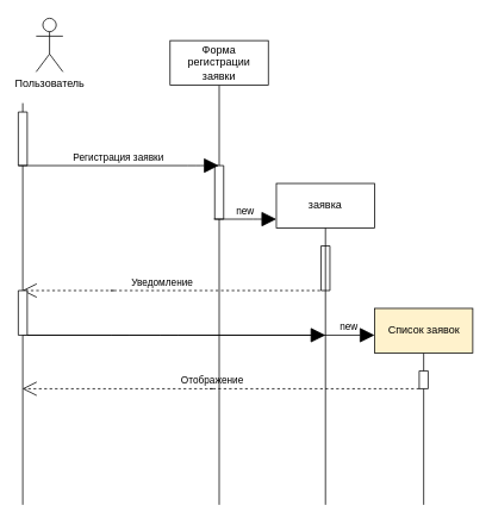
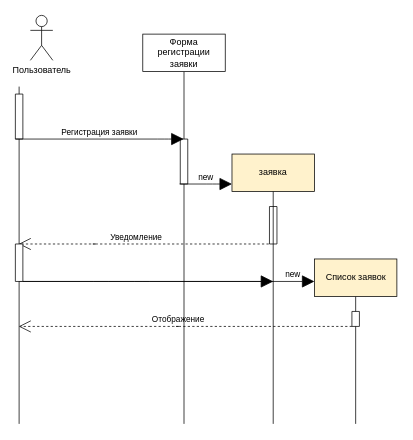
  <mxCell id="0" />
  <mxCell id="1" parent="0" />
  <mxCell id="2" value="Пользователь&lt;br&gt;" style="shape=umlActor;verticalLabelPosition=bottom;verticalAlign=top;html=1;outlineConnect=0;hachureGap=4;pointerEvents=0;" vertex="1" parent="1"><mxGeometry x="40" y="20" width="30" height="60" as="geometry" /></mxCell>
  <mxCell id="3" value="" style="line;strokeWidth=1;direction=south;html=1;perimeter=backbonePerimeter;points=[];outlineConnect=0;hachureGap=4;pointerEvents=0;" vertex="1" parent="1"><mxGeometry x="20" y="115" width="10" height="450" as="geometry" /></mxCell>
  <mxCell id="4" value="" style="verticalLabelPosition=bottom;verticalAlign=top;html=1;shape=mxgraph.basic.rect;fillColor2=none;strokeWidth=1;size=20;indent=5;hachureGap=4;pointerEvents=0;" vertex="1" parent="1"><mxGeometry x="20" y="125" width="10" height="60" as="geometry" /></mxCell>
  <mxCell id="5" value="" style="verticalLabelPosition=bottom;verticalAlign=top;html=1;shape=mxgraph.basic.rect;fillColor2=none;strokeWidth=1;size=20;indent=5;hachureGap=4;pointerEvents=0;" vertex="1" parent="1"><mxGeometry x="20" y="245" width="10" as="geometry" /></mxCell>
  <mxCell id="6" value="" style="verticalLabelPosition=bottom;verticalAlign=top;html=1;shape=mxgraph.basic.rect;fillColor2=none;strokeWidth=1;size=20;indent=5;hachureGap=4;pointerEvents=0;" vertex="1" parent="1"><mxGeometry x="359" y="275" width="10" height="50" as="geometry" /></mxCell>
  <mxCell id="7" value="" style="line;strokeWidth=1;direction=south;html=1;perimeter=backbonePerimeter;points=[];outlineConnect=0;hachureGap=4;pointerEvents=0;" vertex="1" parent="1"><mxGeometry x="240" y="95" width="10" height="470" as="geometry" /></mxCell>
  <mxCell id="8" value="" style="line;strokeWidth=1;direction=south;html=1;perimeter=backbonePerimeter;points=[];outlineConnect=0;hachureGap=4;pointerEvents=0;" vertex="1" parent="1"><mxGeometry x="469" y="395" width="10" height="170" as="geometry" /></mxCell>
  <mxCell id="9" value="" style="verticalLabelPosition=bottom;verticalAlign=top;html=1;shape=mxgraph.basic.rect;fillColor2=none;strokeWidth=1;size=20;indent=5;hachureGap=4;pointerEvents=0;" vertex="1" parent="1"><mxGeometry x="240" y="185" width="10" height="60" as="geometry" /></mxCell>
  <mxCell id="10" value="Форма регистрации заявки" style="html=1;hachureGap=4;pointerEvents=0;strokeWidth=1;align=center;whiteSpace=wrap;" vertex="1" parent="1"><mxGeometry x="190" y="45" width="110" height="50" as="geometry" /></mxCell>
  <mxCell id="11" value="Список заявок" style="html=1;hachureGap=4;pointerEvents=0;strokeWidth=1;fillColor=#fff2cc;" vertex="1" parent="1"><mxGeometry x="419" y="345" width="110" height="50" as="geometry" /></mxCell>
  <mxCell id="12" value="Регистрация заявки" style="html=1;verticalAlign=bottom;labelBackgroundColor=none;endArrow=block;endFill=1;startSize=14;endSize=14;sourcePerimeterSpacing=8;targetPerimeterSpacing=8;" edge="1" parent="1" target="7"><mxGeometry width="160" relative="1" as="geometry"><mxPoint x="20" y="185" as="sourcePoint" /><mxPoint x="180" y="185" as="targetPoint" /><Array as="points"><mxPoint x="220" y="185" /></Array></mxGeometry></mxCell>
  <mxCell id="13" value="Уведомление" style="html=1;verticalAlign=bottom;labelBackgroundColor=none;endArrow=open;endFill=0;dashed=1;startSize=14;endSize=14;sourcePerimeterSpacing=8;targetPerimeterSpacing=8;exitX=-0.1;exitY=1;exitDx=0;exitDy=0;exitPerimeter=0;" edge="1" parent="1" source="6" target="3"><mxGeometry width="160" relative="1" as="geometry"><mxPoint x="230" y="325" as="sourcePoint" /><mxPoint x="30" y="325" as="targetPoint" /><Array as="points"><mxPoint x="120" y="325" /><mxPoint x="130" y="325" /></Array></mxGeometry></mxCell>
  <mxCell id="14" value="new" style="html=1;verticalAlign=bottom;labelBackgroundColor=none;endArrow=block;endFill=1;startSize=14;endSize=14;sourcePerimeterSpacing=8;targetPerimeterSpacing=8;exitX=0.5;exitY=1;exitDx=0;exitDy=0;exitPerimeter=0;" edge="1" parent="1" source="18"><mxGeometry x="0.853" width="160" relative="1" as="geometry"><mxPoint x="59" y="375" as="sourcePoint" /><mxPoint x="419" y="375" as="targetPoint" /><Array as="points"><mxPoint x="189" y="375" /></Array><mxPoint as="offset" /></mxGeometry></mxCell>
- <mxCell id="15" value="заявка" style="html=1;hachureGap=4;pointerEvents=0;strokeWidth=1;whiteSpace=wrap;" vertex="1" parent="1"><mxGeometry x="309" y="205" width="110" height="50" as="geometry" /></mxCell>
+ <mxCell id="15" value="заявка" style="html=1;hachureGap=4;pointerEvents=0;strokeWidth=1;whiteSpace=wrap;fillColor=#fff2cc;" vertex="1" parent="1"><mxGeometry x="309" y="205" width="110" height="50" as="geometry" /></mxCell>
  <mxCell id="16" value="new" style="html=1;verticalAlign=bottom;labelBackgroundColor=none;endArrow=block;endFill=1;startSize=14;endSize=14;sourcePerimeterSpacing=8;targetPerimeterSpacing=8;" edge="1" parent="1"><mxGeometry width="160" relative="1" as="geometry"><mxPoint x="239" y="245" as="sourcePoint" /><mxPoint x="309" y="245" as="targetPoint" /><Array as="points"><mxPoint x="284.5" y="245" /></Array></mxGeometry></mxCell>
  <mxCell id="17" value="" style="line;strokeWidth=1;direction=south;html=1;perimeter=backbonePerimeter;points=[];outlineConnect=0;hachureGap=4;pointerEvents=0;" vertex="1" parent="1"><mxGeometry x="359" y="255" width="10" height="310" as="geometry" /></mxCell>
  <mxCell id="18" value="" style="verticalLabelPosition=bottom;verticalAlign=top;html=1;shape=mxgraph.basic.rect;fillColor2=none;strokeWidth=1;size=20;indent=5;hachureGap=4;pointerEvents=0;" vertex="1" parent="1"><mxGeometry x="20" y="325" width="10" height="50" as="geometry" /></mxCell>
  <mxCell id="19" value="" style="html=1;verticalAlign=bottom;labelBackgroundColor=none;endArrow=block;endFill=1;startSize=14;endSize=14;sourcePerimeterSpacing=8;targetPerimeterSpacing=8;" edge="1" parent="1"><mxGeometry x="0.853" width="160" relative="1" as="geometry"><mxPoint x="30" y="375" as="sourcePoint" /><mxPoint x="364" y="375" as="targetPoint" /><Array as="points"><mxPoint x="134" y="375" /></Array><mxPoint as="offset" /></mxGeometry></mxCell>
  <mxCell id="20" value="" style="verticalLabelPosition=bottom;verticalAlign=top;html=1;shape=mxgraph.basic.rect;fillColor2=none;strokeWidth=1;size=20;indent=5;hachureGap=4;pointerEvents=0;" vertex="1" parent="1"><mxGeometry x="469" y="415" width="10" height="20" as="geometry" /></mxCell>
  <mxCell id="21" value="Отображение" style="html=1;verticalAlign=bottom;labelBackgroundColor=none;endArrow=open;endFill=0;dashed=1;startSize=14;endSize=14;sourcePerimeterSpacing=8;targetPerimeterSpacing=8;exitX=-0.1;exitY=1;exitDx=0;exitDy=0;exitPerimeter=0;" edge="1" parent="1" target="3"><mxGeometry width="160" relative="1" as="geometry"><mxPoint x="469" y="435" as="sourcePoint" /><mxPoint x="110" y="435" as="targetPoint" /><Array as="points"><mxPoint x="231" y="435" /><mxPoint x="241" y="435" /></Array></mxGeometry></mxCell>
